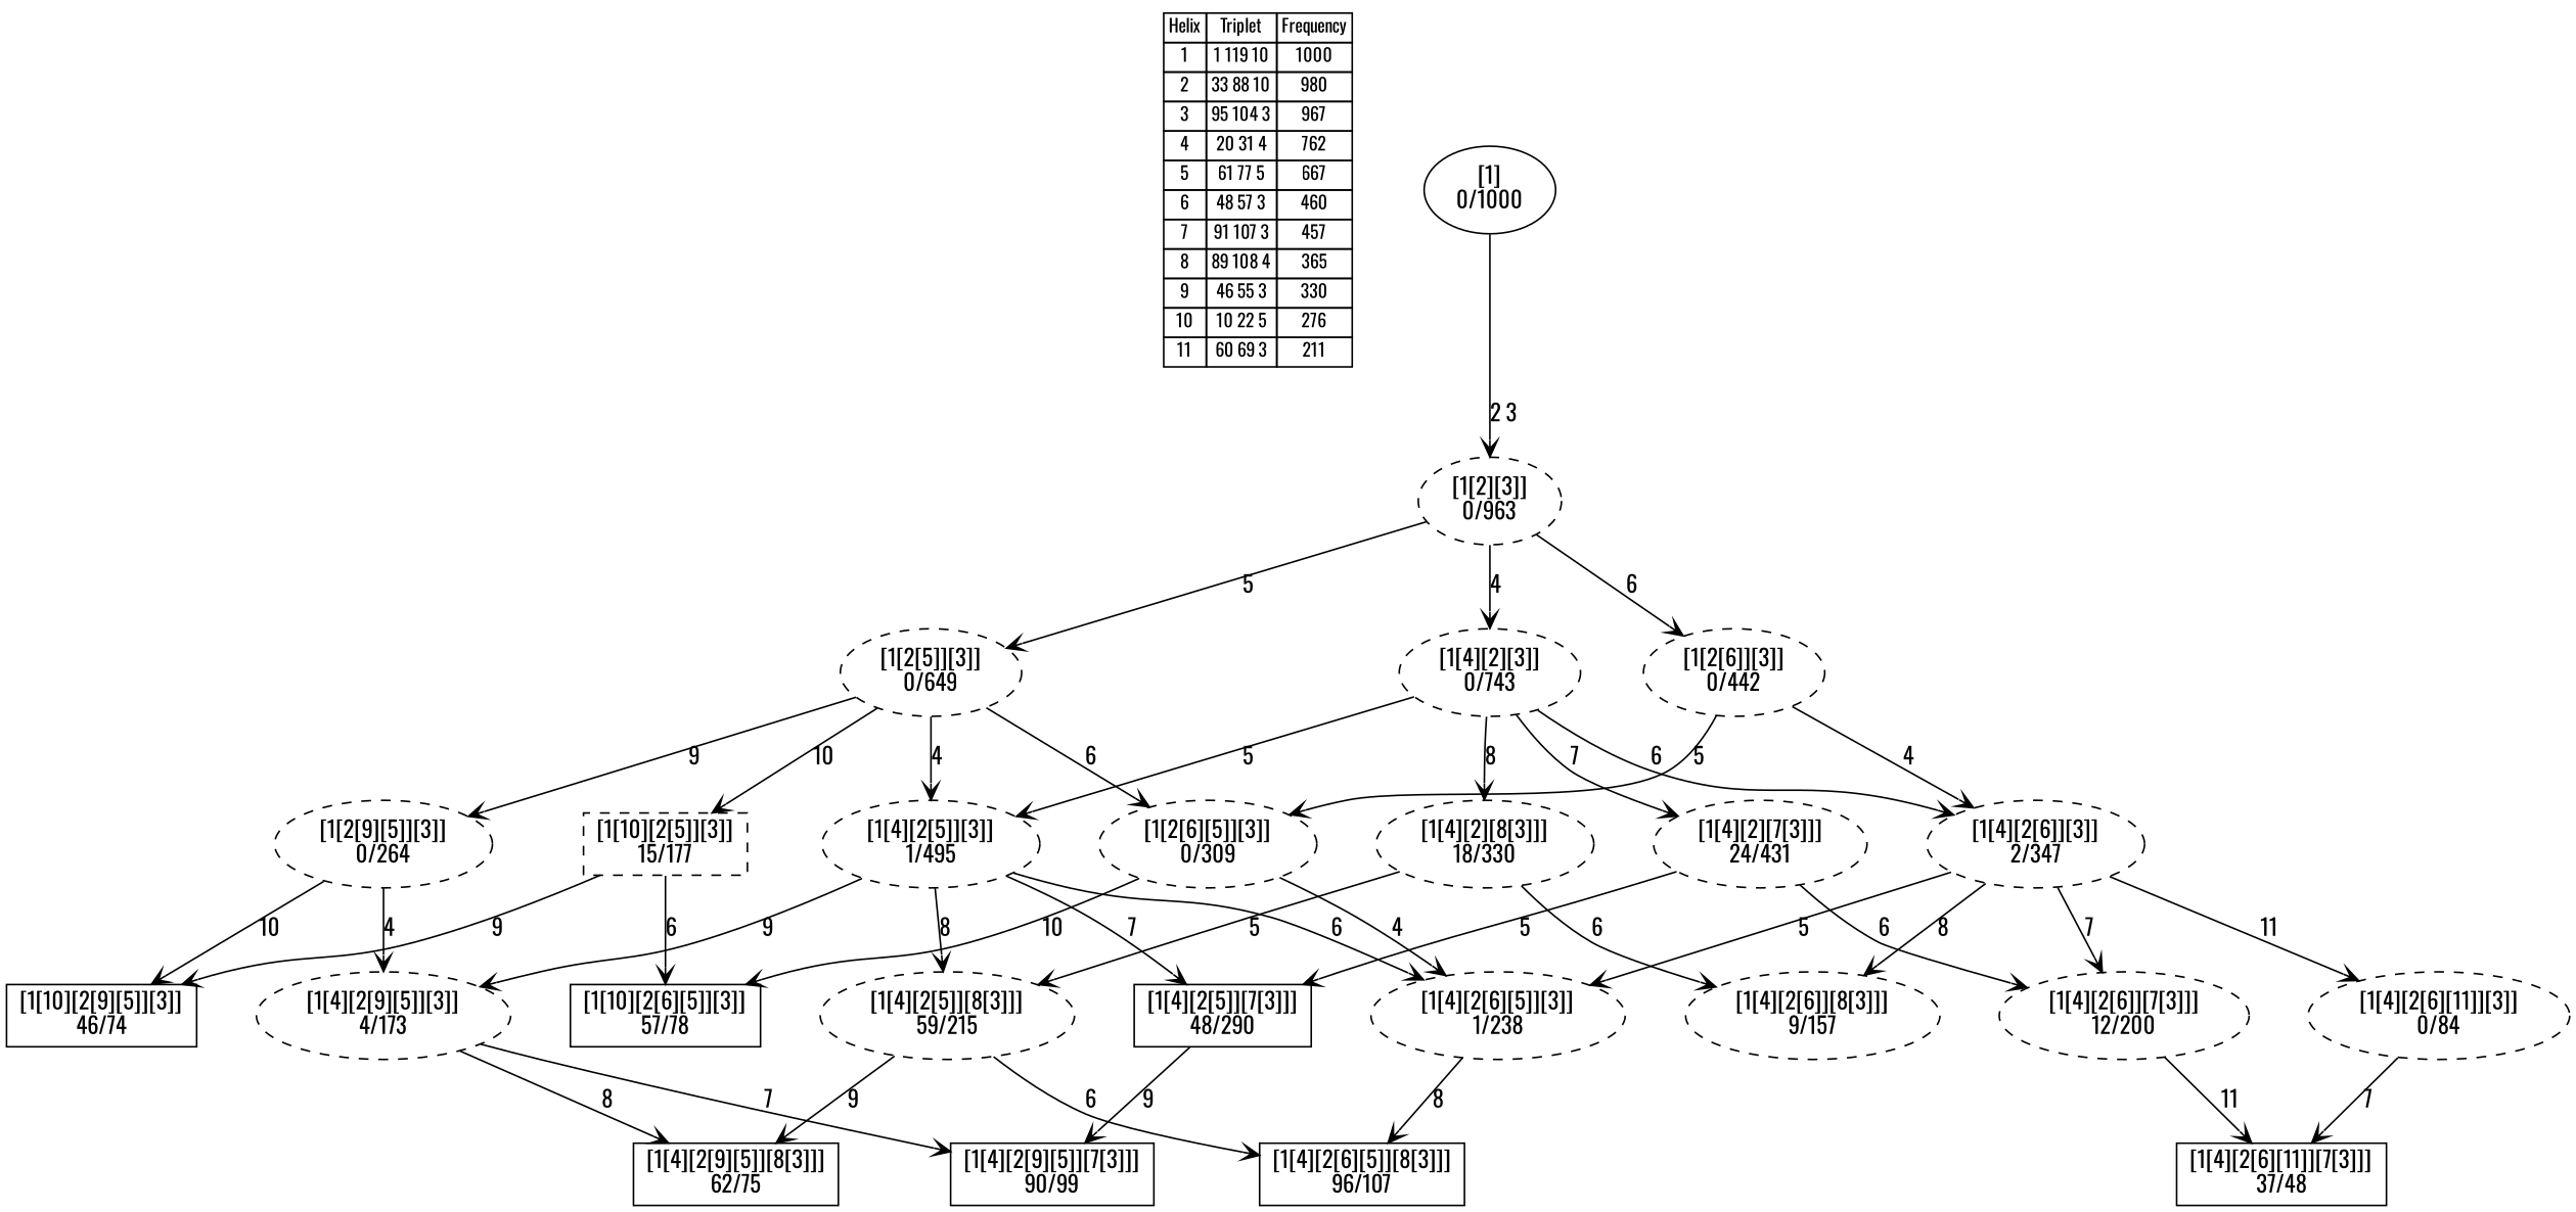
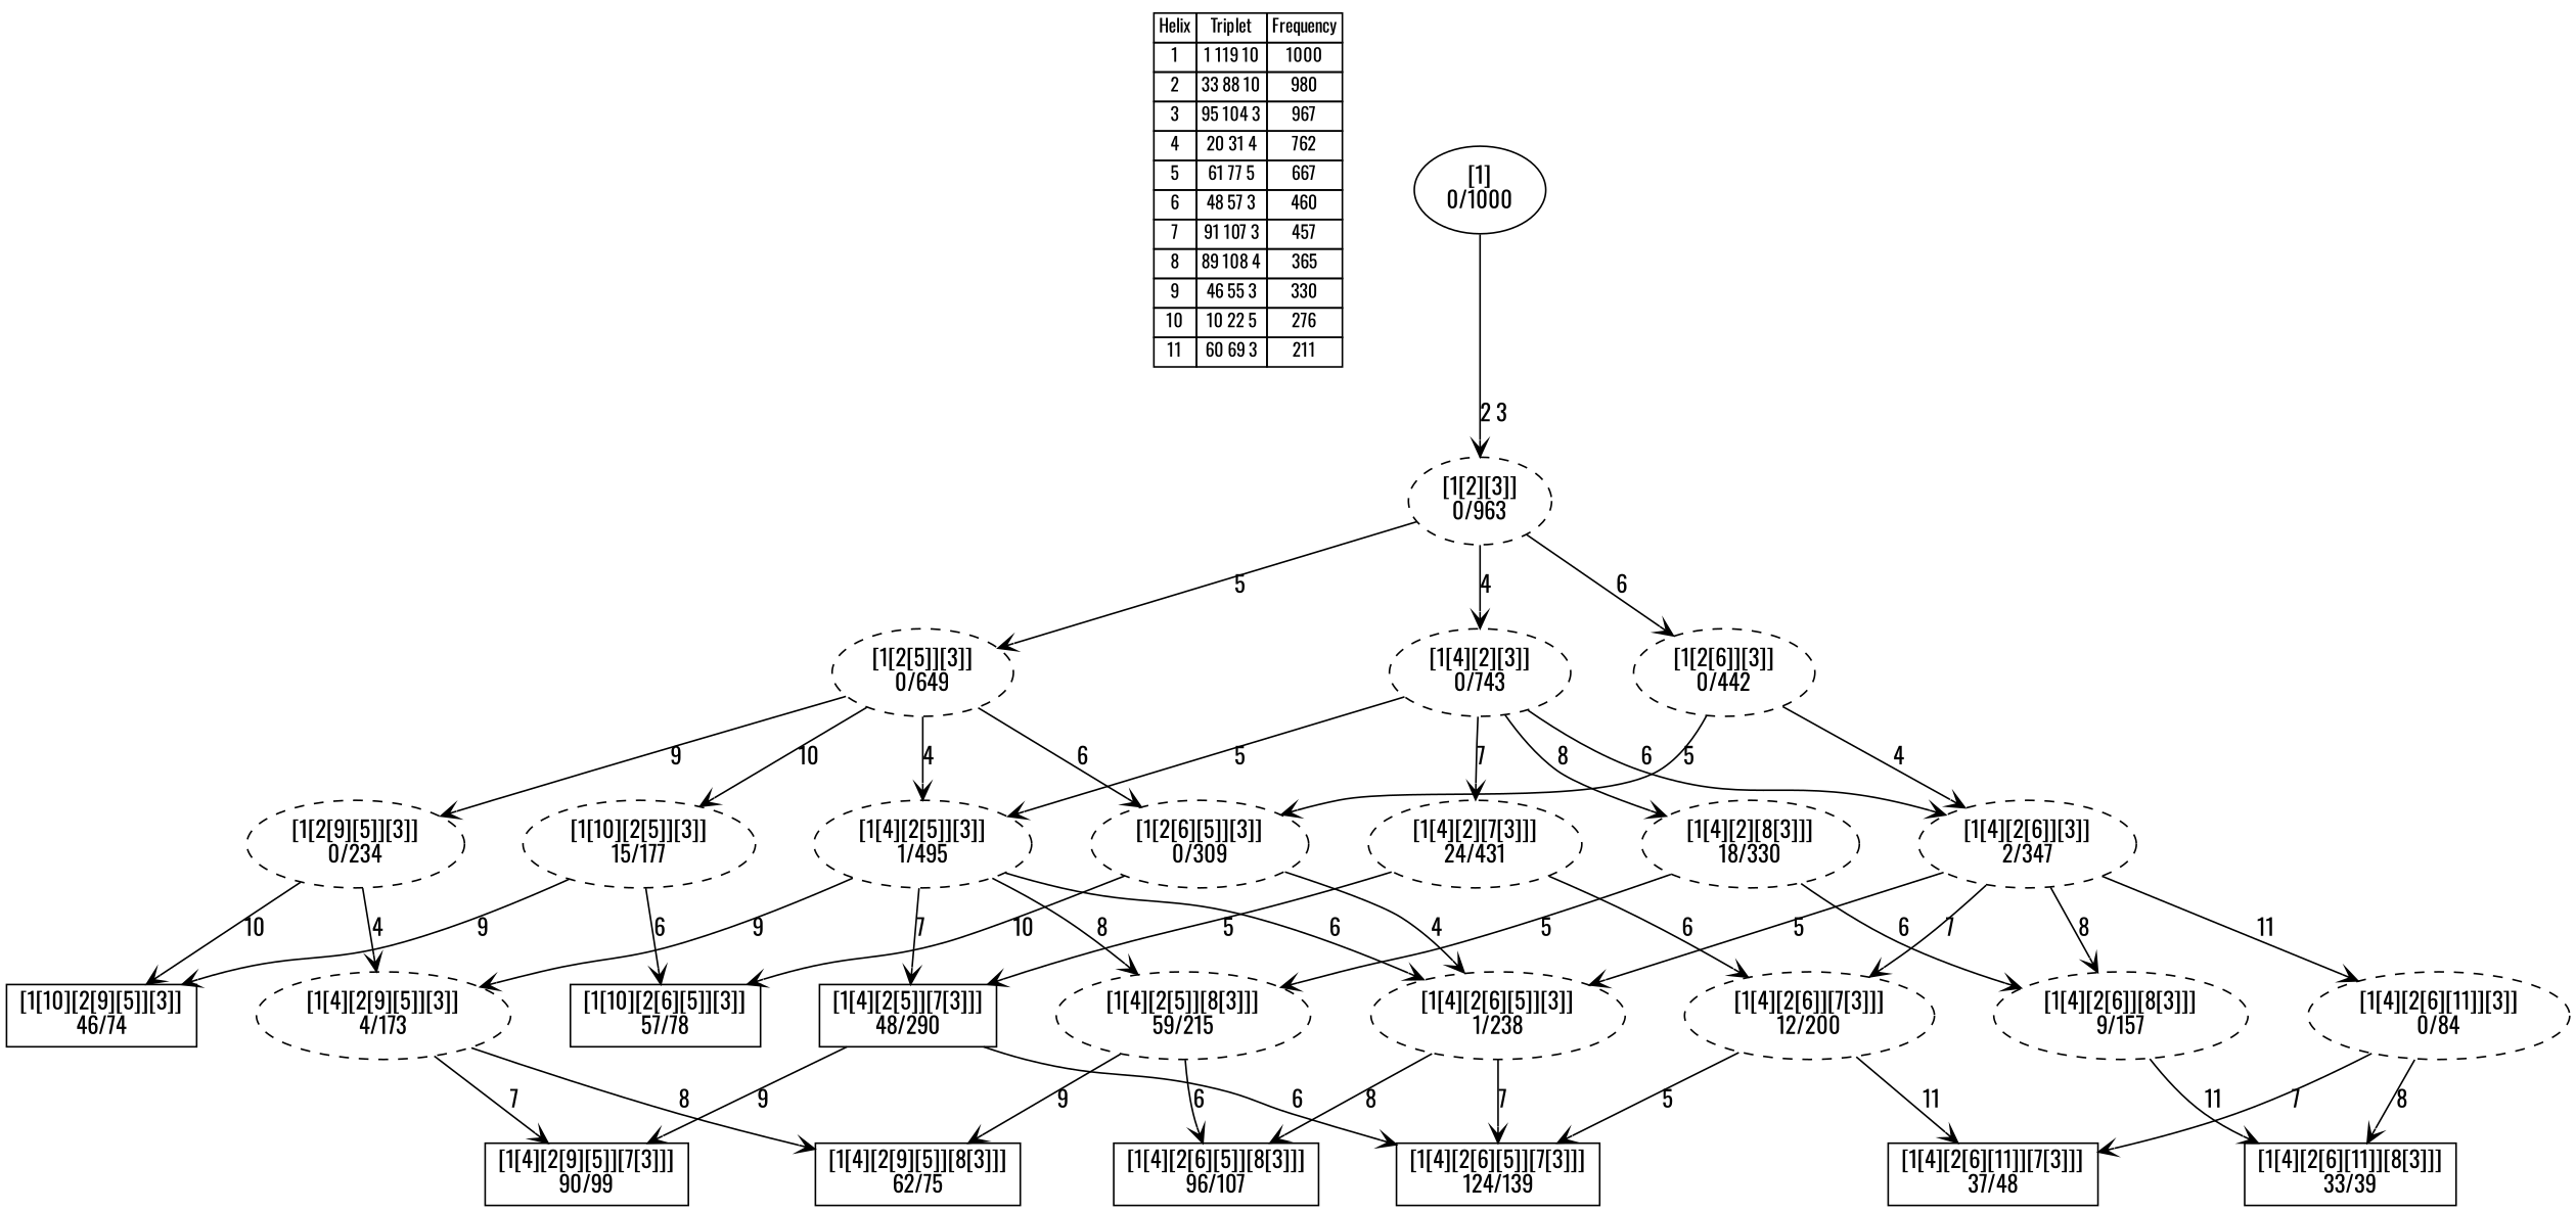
  digraph {
    fontname=Oswald
    nodesep=0.5
    node [fontname=Oswald style=dashed]
    edge [arrowhead=vee fontname=Oswald]
    n1 [fontsize=11 label=< <table border="0" cellborder="1" cellspacing="0"><tr><td>Helix</td><td>Triplet</td><td>Frequency</td></tr> <tr><td>1</td><td>1 119 10</td><td>1000</td></tr> <tr><td>2</td><td>33 88 10</td><td>980</td></tr> <tr><td>3</td><td>95 104 3</td><td>967</td></tr> <tr><td>4</td><td>20 31 4</td><td>762</td></tr> <tr><td>5</td><td>61 77 5</td><td>667</td></tr> <tr><td>6</td><td>48 57 3</td><td>460</td></tr> <tr><td>7</td><td>91 107 3</td><td>457</td></tr> <tr><td>8</td><td>89 108 4</td><td>365</td></tr> <tr><td>9</td><td>46 55 3</td><td>330</td></tr> <tr><td>10</td><td>10 22 5</td><td>276</td></tr> <tr><td>11</td><td>60 69 3</td><td>211</td></tr> </table>> shape=plaintext style=""]
+   n2 [label="[1[4][2[6][5]][7[3]]]\n124/139" shape=box style=""]
    n3 [label="[1[4][2[6][5]][8[3]]]\n96/107" shape=box style=""]
    n4 [label="[1[4][2[9][5]][7[3]]]\n90/99" shape=box style=""]
    n5 [label="[1[4][2[9][5]][8[3]]]\n62/75" shape=box style=""]
    n6 [label="[1[10][2[6][5]][3]]\n57/78" shape=box style=""]
    n7 [label="[1[4][2[5]][7[3]]]\n48/290" shape=box style=""]
    n8 [label="[1[10][2[9][5]][3]]\n46/74" shape=box style=""]
    n9 [label="[1[4][2[6][11]][7[3]]]\n37/48" shape=box style=""]
+   n10 [label="[1[4][2[6][11]][8[3]]]\n33/39" shape=box style=""]
    n11 [label="[1[4][2[6][5]][3]]\n1/238"]
    n12 [label="[1[4][2[5]][3]]\n1/495"]
    n13 [label="[1[4][2[5]][8[3]]]\n59/215"]
    n14 [label="[1[4][2[9][5]][3]]\n4/173"]
    n15 [label="[1[2[6][5]][3]]\n0/309"]
    n16 [label="[1[2[5]][3]]\n0/649"]
-   n17 [label="[1[2[9][5]][3]]\n0/264"]
-   n18 [label="[1[10][2[5]][3]]\n15/177" shape=box]
+   n17 [label="[1[2[9][5]][3]]\n0/234"]
+   n18 [label="[1[10][2[5]][3]]\n15/177"]
    n19 [label="[1[4][2[6]][7[3]]]\n12/200"]
    n20 [label="[1[4][2[6]][3]]\n2/347"]
    n21 [label="[1[4][2[6]][8[3]]]\n9/157"]
    n22 [label="[1[4][2[6][11]][3]]\n0/84"]
    n23 [label="[1[4][2][7[3]]]\n24/431"]
    n24 [label="[1[4][2][3]]\n0/743"]
    n25 [label="[1[4][2][8[3]]]\n18/330"]
    n26 [label="[1[2[6]][3]]\n0/442"]
    n27 [label="[1[2][3]]\n0/963"]
    n28 [label="[1]\n0/1000" style=""]
+   n7 -> n2 [label="6 "]
    n7 -> n4 [label="9 "]
+   n11 -> n2 [label="7 "]
    n11 -> n3 [label="8 "]
    n12 -> n7 [label="7 "]
    n12 -> n11 [label="6 "]
    n12 -> n13 [label="8 "]
    n12 -> n14 [label="9 "]
    n13 -> n3 [label="6 "]
    n13 -> n5 [label="9 "]
    n14 -> n4 [label="7 "]
    n14 -> n5 [label="8 "]
    n15 -> n6 [label="10 "]
    n15 -> n11 [label="4 "]
    n16 -> n12 [label="4 "]
    n16 -> n15 [label="6 "]
    n16 -> n17 [label="9 "]
    n16 -> n18 [label="10 "]
    n17 -> n8 [label="10 "]
    n17 -> n14 [label="4 "]
    n18 -> n6 [label="6 "]
    n18 -> n8 [label="9 "]
+   n19 -> n2 [label="5 "]
    n19 -> n9 [label="11 "]
    n20 -> n11 [label="5 "]
    n20 -> n19 [label="7 "]
    n20 -> n21 [label="8 "]
    n20 -> n22 [label="11 "]
+   n21 -> n10 [label="11 "]
    n22 -> n9 [label="7 "]
+   n22 -> n10 [label="8 "]
    n23 -> n7 [label="5 "]
    n23 -> n19 [label="6 "]
    n24 -> n12 [label="5 "]
    n24 -> n20 [label="6 "]
    n24 -> n23 [label="7 "]
    n24 -> n25 [label="8 "]
    n25 -> n13 [label="5 "]
    n25 -> n21 [label="6 "]
    n26 -> n15 [label="5 "]
    n26 -> n20 [label="4 "]
    n27 -> n16 [label="5 "]
    n27 -> n24 [label="4 "]
    n27 -> n26 [label="6 "]
    n28 -> n27 [label="2 3 "]
  }
